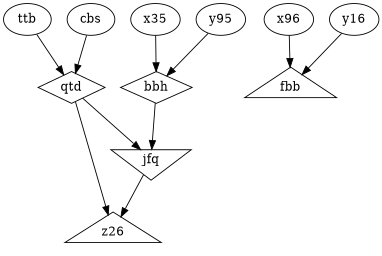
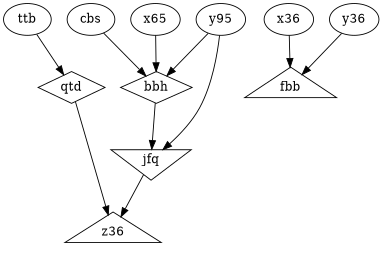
  digraph {
    splines=true
    bbh [shape=diamond]
    jfq [shape=invtriangle]
-   z36 [shape=triangle label=z26]
+   z36 [shape=triangle]
    n4 [label=y95]
-   x35
+   x35 [label=x65]
    fbb [shape=triangle]
-   x36 [label=x96]
-   y36 [label=y16]
+   x36
+   y36
    qtd [shape=diamond]
    cbs
    ttb
    bbh -> jfq
    jfq -> z36
    n4 -> bbh
    x35 -> bbh
    x36 -> fbb
    y36 -> fbb
-   qtd -> jfq
+   n4 -> jfq
    qtd -> z36
-   cbs -> qtd
+   cbs -> bbh
    ttb -> qtd
  }
